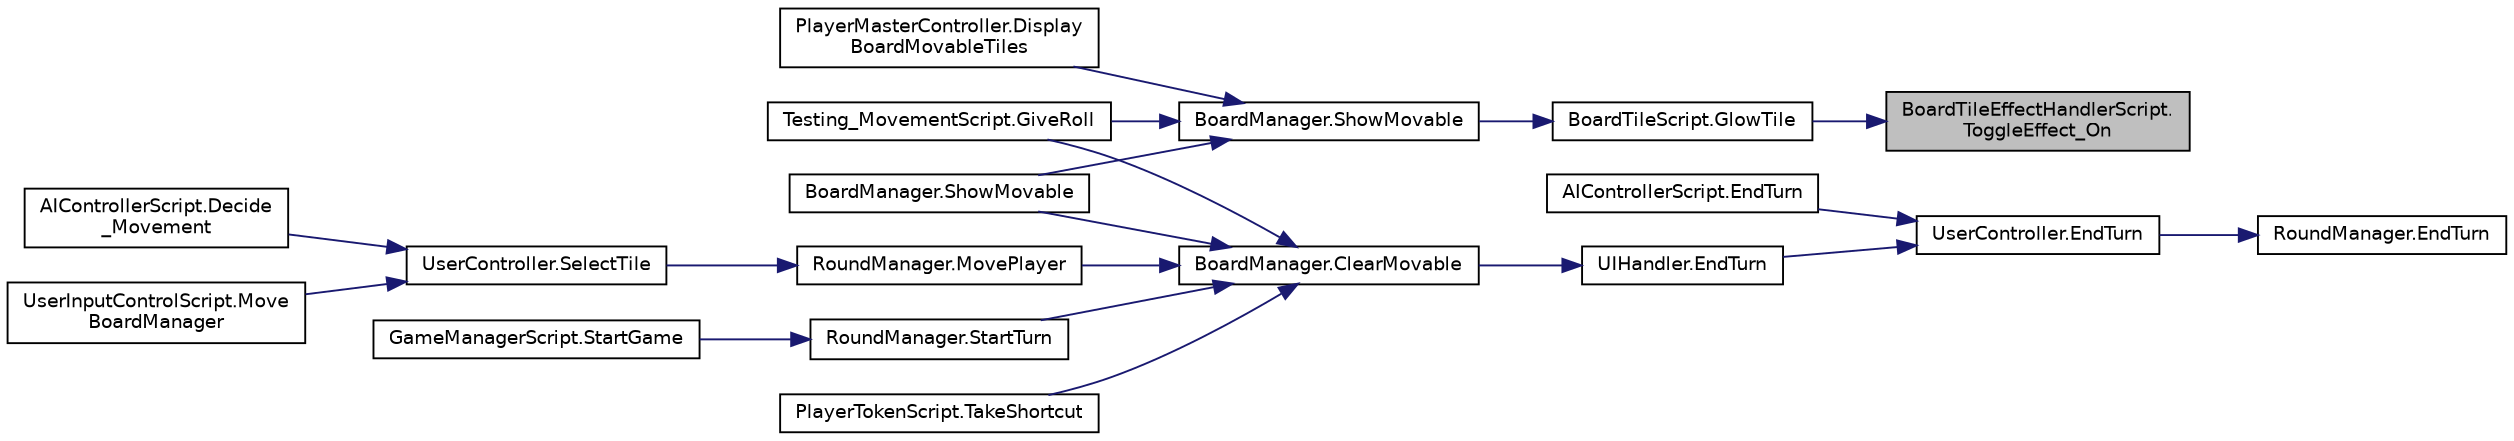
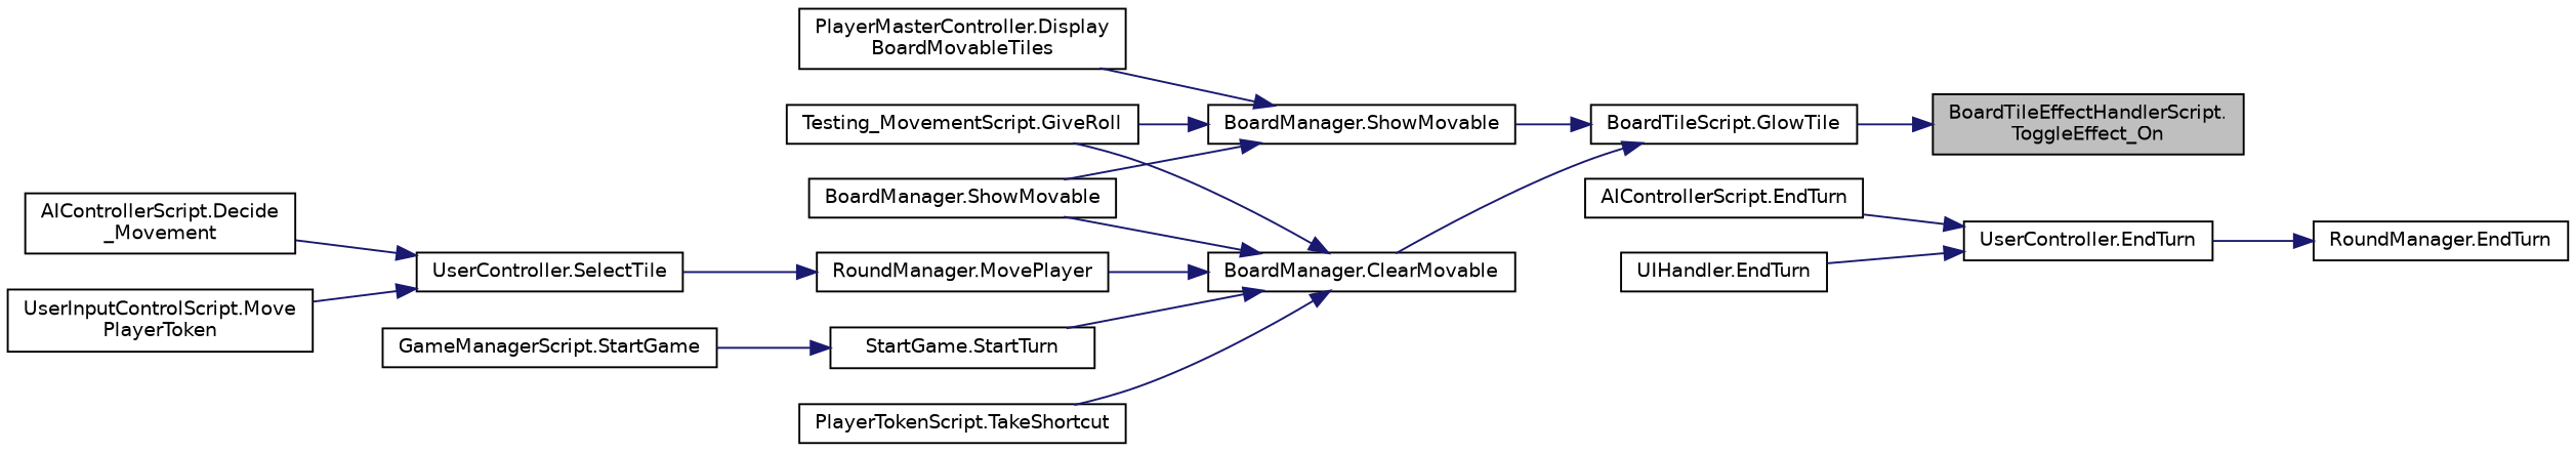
  digraph {
    rankdir=RL
    node [color=black fillcolor=white fontname=Helvetica fontsize=10 shape=record style=filled]
    edge [color=midnightblue dir=back fontname=Helvetica fontsize=10 labelfontname=Helvetica labelfontsize=10 style=solid]
    n1 [fillcolor=grey75 fontcolor=black height=0.2 label="BoardTileEffectHandlerScript.\lToggleEffect_On" width=0.4]
    n2 [height=0.2 label="BoardTileScript.GlowTile" width=0.4]
    n3 [height=0.2 label="BoardManager.ClearMovable" width=0.4]
    n4 [height=0.2 label="BoardManager.ShowMovable" width=0.4]
    n5 [height=0.2 label="Testing_MovementScript.GiveRoll" width=0.4]
    n6 [height=0.2 label="RoundManager.MovePlayer" width=0.4]
    n7 [height=0.2 label="BoardManager.ShowMovable" width=0.4]
-   n8 [height=0.2 label="RoundManager.StartTurn" width=0.4]
+   n8 [height=0.2 label="StartGame.StartTurn" width=0.4]
    n9 [height=0.2 label="PlayerTokenScript.TakeShortcut" width=0.4]
    n10 [height=0.2 label="PlayerMasterController.Display\lBoardMovableTiles" width=0.4]
    n11 [height=0.2 label="UserController.SelectTile" width=0.4]
    n12 [height=0.2 label="GameManagerScript.StartGame" width=0.4]
    n13 [height=0.2 label="AIControllerScript.Decide\l_Movement" width=0.4]
-   n14 [height=0.2 label="UserInputControlScript.Move\lBoardManager" width=0.4]
+   n14 [height=0.2 label="UserInputControlScript.Move\lPlayerToken" width=0.4]
    n15 [height=0.2 label="RoundManager.EndTurn" width=0.4]
    n16 [height=0.2 label="UserController.EndTurn" width=0.4]
    n17 [height=0.2 label="AIControllerScript.EndTurn" width=0.4]
    n18 [height=0.2 label="UIHandler.EndTurn" width=0.4]
    n1 -> n2
-   n18 -> n3
+   n2 -> n3
    n2 -> n4
    n3 -> n5
    n3 -> n6
    n3 -> n7
    n3 -> n8
    n3 -> n9
    n4 -> n5
    n4 -> n7
    n4 -> n10
    n6 -> n11
    n8 -> n12
    n11 -> n13
    n11 -> n14
    n15 -> n16
    n16 -> n17
    n16 -> n18
  }
